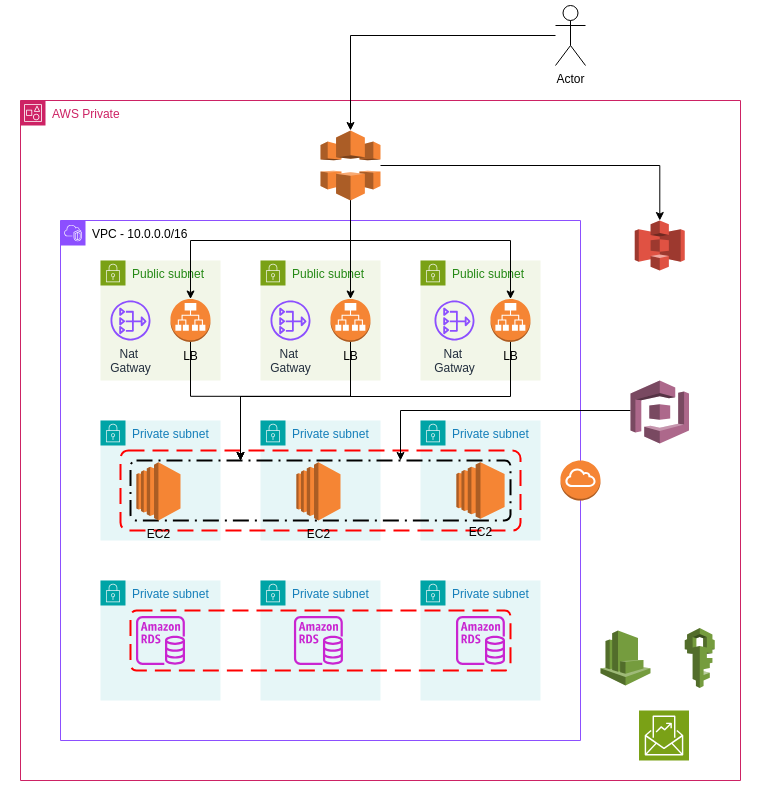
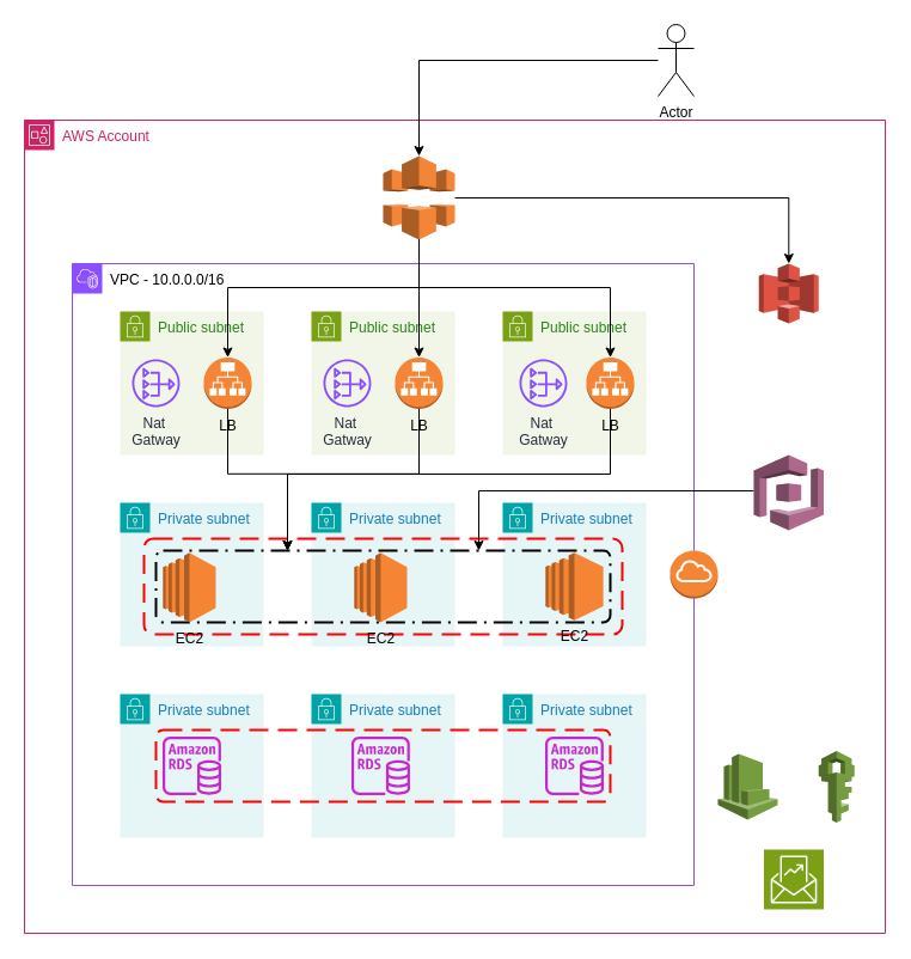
  <mxCell id="0" />
  <mxCell id="1" parent="0" />
- <mxCell id="2" value="AWS Private" style="points=[[0,0],[0.25,0],[0.5,0],[0.75,0],[1,0],[1,0.25],[1,0.5],[1,0.75],[1,1],[0.75,1],[0.5,1],[0.25,1],[0,1],[0,0.75],[0,0.5],[0,0.25]];outlineConnect=0;gradientColor=none;html=1;whiteSpace=wrap;fontSize=12;fontStyle=0;container=1;pointerEvents=0;collapsible=0;recursiveResize=0;shape=mxgraph.aws4.group;grIcon=mxgraph.aws4.group_account;strokeColor=#CD2264;fillColor=none;verticalAlign=top;align=left;spacingLeft=30;fontColor=#CD2264;dashed=0;" parent="1" vertex="1"><mxGeometry x="20" y="100" width="720" height="680" as="geometry" /></mxCell>
+ <mxCell id="2" value="AWS Account" style="points=[[0,0],[0.25,0],[0.5,0],[0.75,0],[1,0],[1,0.25],[1,0.5],[1,0.75],[1,1],[0.75,1],[0.5,1],[0.25,1],[0,1],[0,0.75],[0,0.5],[0,0.25]];outlineConnect=0;gradientColor=none;html=1;whiteSpace=wrap;fontSize=12;fontStyle=0;container=1;pointerEvents=0;collapsible=0;recursiveResize=0;shape=mxgraph.aws4.group;grIcon=mxgraph.aws4.group_account;strokeColor=#CD2264;fillColor=none;verticalAlign=top;align=left;spacingLeft=30;fontColor=#CD2264;dashed=0;" parent="1" vertex="1"><mxGeometry x="20" y="100" width="720" height="680" as="geometry" /></mxCell>
  <mxCell id="3" value="&lt;font color=&quot;#000000&quot;&gt;VPC - 10.0.0.0/16&lt;/font&gt;" style="points=[[0,0],[0.25,0],[0.5,0],[0.75,0],[1,0],[1,0.25],[1,0.5],[1,0.75],[1,1],[0.75,1],[0.5,1],[0.25,1],[0,1],[0,0.75],[0,0.5],[0,0.25]];outlineConnect=0;gradientColor=none;html=1;whiteSpace=wrap;fontSize=12;fontStyle=0;container=1;pointerEvents=0;collapsible=0;recursiveResize=0;shape=mxgraph.aws4.group;grIcon=mxgraph.aws4.group_vpc2;strokeColor=#8C4FFF;fillColor=none;verticalAlign=top;align=left;spacingLeft=30;fontColor=#AAB7B8;dashed=0;" parent="2" vertex="1"><mxGeometry x="40" y="120" width="520" height="520" as="geometry" /></mxCell>
  <mxCell id="4" value="Private subnet" style="points=[[0,0],[0.25,0],[0.5,0],[0.75,0],[1,0],[1,0.25],[1,0.5],[1,0.75],[1,1],[0.75,1],[0.5,1],[0.25,1],[0,1],[0,0.75],[0,0.5],[0,0.25]];outlineConnect=0;gradientColor=none;html=1;whiteSpace=wrap;fontSize=12;fontStyle=0;container=1;pointerEvents=0;collapsible=0;recursiveResize=0;shape=mxgraph.aws4.group;grIcon=mxgraph.aws4.group_security_group;grStroke=0;strokeColor=#00A4A6;fillColor=#E6F6F7;verticalAlign=top;align=left;spacingLeft=30;fontColor=#147EBA;dashed=0;" parent="3" vertex="1"><mxGeometry x="359.99" y="360" width="120" height="120" as="geometry" /></mxCell>
  <mxCell id="5" value="" style="sketch=0;outlineConnect=0;fontColor=#232F3E;gradientColor=none;fillColor=#C925D1;strokeColor=none;dashed=0;verticalLabelPosition=bottom;verticalAlign=top;align=center;html=1;fontSize=12;fontStyle=0;aspect=fixed;pointerEvents=1;shape=mxgraph.aws4.rds_instance;" parent="4" vertex="1"><mxGeometry x="35.5" y="35.5" width="49" height="49" as="geometry" /></mxCell>
  <mxCell id="6" value="Private subnet" style="points=[[0,0],[0.25,0],[0.5,0],[0.75,0],[1,0],[1,0.25],[1,0.5],[1,0.75],[1,1],[0.75,1],[0.5,1],[0.25,1],[0,1],[0,0.75],[0,0.5],[0,0.25]];outlineConnect=0;gradientColor=none;html=1;whiteSpace=wrap;fontSize=12;fontStyle=0;container=1;pointerEvents=0;collapsible=0;recursiveResize=0;shape=mxgraph.aws4.group;grIcon=mxgraph.aws4.group_security_group;grStroke=0;strokeColor=#00A4A6;fillColor=#E6F6F7;verticalAlign=top;align=left;spacingLeft=30;fontColor=#147EBA;dashed=0;" parent="3" vertex="1"><mxGeometry x="199.99" y="360" width="120" height="120" as="geometry" /></mxCell>
  <mxCell id="7" value="" style="sketch=0;outlineConnect=0;fontColor=#232F3E;gradientColor=none;fillColor=#C925D1;strokeColor=none;dashed=0;verticalLabelPosition=bottom;verticalAlign=top;align=center;html=1;fontSize=12;fontStyle=0;aspect=fixed;pointerEvents=1;shape=mxgraph.aws4.rds_instance;" parent="6" vertex="1"><mxGeometry x="33.44" y="35.5" width="49" height="49" as="geometry" /></mxCell>
  <mxCell id="8" value="Private subnet" style="points=[[0,0],[0.25,0],[0.5,0],[0.75,0],[1,0],[1,0.25],[1,0.5],[1,0.75],[1,1],[0.75,1],[0.5,1],[0.25,1],[0,1],[0,0.75],[0,0.5],[0,0.25]];outlineConnect=0;gradientColor=none;html=1;whiteSpace=wrap;fontSize=12;fontStyle=0;container=1;pointerEvents=0;collapsible=0;recursiveResize=0;shape=mxgraph.aws4.group;grIcon=mxgraph.aws4.group_security_group;grStroke=0;strokeColor=#00A4A6;fillColor=#E6F6F7;verticalAlign=top;align=left;spacingLeft=30;fontColor=#147EBA;dashed=0;" parent="3" vertex="1"><mxGeometry x="39.99" y="360" width="120" height="120" as="geometry" /></mxCell>
  <mxCell id="9" value="" style="sketch=0;outlineConnect=0;fontColor=#232F3E;gradientColor=none;fillColor=#C925D1;strokeColor=none;dashed=0;verticalLabelPosition=bottom;verticalAlign=top;align=center;html=1;fontSize=12;fontStyle=0;aspect=fixed;pointerEvents=1;shape=mxgraph.aws4.rds_instance;" parent="8" vertex="1"><mxGeometry x="35.5" y="35.5" width="49" height="49" as="geometry" /></mxCell>
  <mxCell id="10" value="" style="rounded=1;arcSize=10;dashed=1;strokeColor=#ff0000;fillColor=none;gradientColor=none;dashPattern=8 4;strokeWidth=2;" parent="3" vertex="1"><mxGeometry x="69.99" y="390" width="380" height="60" as="geometry" /></mxCell>
  <mxCell id="11" value="Private subnet" style="points=[[0,0],[0.25,0],[0.5,0],[0.75,0],[1,0],[1,0.25],[1,0.5],[1,0.75],[1,1],[0.75,1],[0.5,1],[0.25,1],[0,1],[0,0.75],[0,0.5],[0,0.25]];outlineConnect=0;gradientColor=none;html=1;whiteSpace=wrap;fontSize=12;fontStyle=0;container=1;pointerEvents=0;collapsible=0;recursiveResize=0;shape=mxgraph.aws4.group;grIcon=mxgraph.aws4.group_security_group;grStroke=0;strokeColor=#00A4A6;fillColor=#E6F6F7;verticalAlign=top;align=left;spacingLeft=30;fontColor=#147EBA;dashed=0;" parent="3" vertex="1"><mxGeometry x="360" y="200" width="120" height="120" as="geometry" /></mxCell>
  <mxCell id="12" value="Private subnet" style="points=[[0,0],[0.25,0],[0.5,0],[0.75,0],[1,0],[1,0.25],[1,0.5],[1,0.75],[1,1],[0.75,1],[0.5,1],[0.25,1],[0,1],[0,0.75],[0,0.5],[0,0.25]];outlineConnect=0;gradientColor=none;html=1;whiteSpace=wrap;fontSize=12;fontStyle=0;container=1;pointerEvents=0;collapsible=0;recursiveResize=0;shape=mxgraph.aws4.group;grIcon=mxgraph.aws4.group_security_group;grStroke=0;strokeColor=#00A4A6;fillColor=#E6F6F7;verticalAlign=top;align=left;spacingLeft=30;fontColor=#147EBA;dashed=0;" parent="3" vertex="1"><mxGeometry x="200" y="200" width="120" height="120" as="geometry" /></mxCell>
  <mxCell id="13" value="Private subnet" style="points=[[0,0],[0.25,0],[0.5,0],[0.75,0],[1,0],[1,0.25],[1,0.5],[1,0.75],[1,1],[0.75,1],[0.5,1],[0.25,1],[0,1],[0,0.75],[0,0.5],[0,0.25]];outlineConnect=0;gradientColor=none;html=1;whiteSpace=wrap;fontSize=12;fontStyle=0;container=1;pointerEvents=0;collapsible=0;recursiveResize=0;shape=mxgraph.aws4.group;grIcon=mxgraph.aws4.group_security_group;grStroke=0;strokeColor=#00A4A6;fillColor=#E6F6F7;verticalAlign=top;align=left;spacingLeft=30;fontColor=#147EBA;dashed=0;" parent="3" vertex="1"><mxGeometry x="40" y="200" width="120" height="120" as="geometry" /></mxCell>
  <mxCell id="14" value="" style="rounded=1;arcSize=10;dashed=1;fillColor=none;gradientColor=none;dashPattern=8 3 1 3;strokeWidth=2;" parent="3" vertex="1"><mxGeometry x="70" y="240" width="380" height="60" as="geometry" /></mxCell>
  <mxCell id="15" value="" style="rounded=1;arcSize=10;dashed=1;strokeColor=#ff0000;fillColor=none;gradientColor=none;dashPattern=8 4;strokeWidth=2;" parent="3" vertex="1"><mxGeometry x="60" y="230" width="400" height="80" as="geometry" /></mxCell>
  <mxCell id="16" value="Public subnet" style="points=[[0,0],[0.25,0],[0.5,0],[0.75,0],[1,0],[1,0.25],[1,0.5],[1,0.75],[1,1],[0.75,1],[0.5,1],[0.25,1],[0,1],[0,0.75],[0,0.5],[0,0.25]];outlineConnect=0;gradientColor=none;html=1;whiteSpace=wrap;fontSize=12;fontStyle=0;container=1;pointerEvents=0;collapsible=0;recursiveResize=0;shape=mxgraph.aws4.group;grIcon=mxgraph.aws4.group_security_group;grStroke=0;strokeColor=#7AA116;fillColor=#F2F6E8;verticalAlign=top;align=left;spacingLeft=30;fontColor=#248814;dashed=0;" parent="3" vertex="1"><mxGeometry x="40" y="40" width="120" height="120" as="geometry" /></mxCell>
  <mxCell id="17" value="Nat&amp;nbsp;&lt;div&gt;Gatway&lt;/div&gt;" style="sketch=0;outlineConnect=0;fontColor=#232F3E;gradientColor=none;fillColor=#8C4FFF;strokeColor=none;dashed=0;verticalLabelPosition=bottom;verticalAlign=top;align=center;html=1;fontSize=12;fontStyle=0;aspect=fixed;pointerEvents=1;shape=mxgraph.aws4.nat_gateway;" parent="16" vertex="1"><mxGeometry x="10" y="40" width="40" height="40" as="geometry" /></mxCell>
  <mxCell id="18" value="LB" style="outlineConnect=0;dashed=0;verticalLabelPosition=bottom;verticalAlign=top;align=center;html=1;shape=mxgraph.aws3.application_load_balancer;fillColor=#F58534;gradientColor=none;" parent="16" vertex="1"><mxGeometry x="70" y="38.5" width="40" height="43" as="geometry" /></mxCell>
  <mxCell id="19" value="Public subnet" style="points=[[0,0],[0.25,0],[0.5,0],[0.75,0],[1,0],[1,0.25],[1,0.5],[1,0.75],[1,1],[0.75,1],[0.5,1],[0.25,1],[0,1],[0,0.75],[0,0.5],[0,0.25]];outlineConnect=0;gradientColor=none;html=1;whiteSpace=wrap;fontSize=12;fontStyle=0;container=1;pointerEvents=0;collapsible=0;recursiveResize=0;shape=mxgraph.aws4.group;grIcon=mxgraph.aws4.group_security_group;grStroke=0;strokeColor=#7AA116;fillColor=#F2F6E8;verticalAlign=top;align=left;spacingLeft=30;fontColor=#248814;dashed=0;" parent="3" vertex="1"><mxGeometry x="200" y="40" width="120" height="120" as="geometry" /></mxCell>
  <mxCell id="20" value="Nat&amp;nbsp;&lt;div&gt;Gatway&lt;/div&gt;" style="sketch=0;outlineConnect=0;fontColor=#232F3E;gradientColor=none;fillColor=#8C4FFF;strokeColor=none;dashed=0;verticalLabelPosition=bottom;verticalAlign=top;align=center;html=1;fontSize=12;fontStyle=0;aspect=fixed;pointerEvents=1;shape=mxgraph.aws4.nat_gateway;" parent="19" vertex="1"><mxGeometry x="10" y="40" width="40" height="40" as="geometry" /></mxCell>
  <mxCell id="21" value="LB" style="outlineConnect=0;dashed=0;verticalLabelPosition=bottom;verticalAlign=top;align=center;html=1;shape=mxgraph.aws3.application_load_balancer;fillColor=#F58534;gradientColor=none;" parent="19" vertex="1"><mxGeometry x="70" y="38.5" width="40" height="43" as="geometry" /></mxCell>
  <mxCell id="22" value="Public subnet" style="points=[[0,0],[0.25,0],[0.5,0],[0.75,0],[1,0],[1,0.25],[1,0.5],[1,0.75],[1,1],[0.75,1],[0.5,1],[0.25,1],[0,1],[0,0.75],[0,0.5],[0,0.25]];outlineConnect=0;gradientColor=none;html=1;whiteSpace=wrap;fontSize=12;fontStyle=0;container=1;pointerEvents=0;collapsible=0;recursiveResize=0;shape=mxgraph.aws4.group;grIcon=mxgraph.aws4.group_security_group;grStroke=0;strokeColor=#7AA116;fillColor=#F2F6E8;verticalAlign=top;align=left;spacingLeft=30;fontColor=#248814;dashed=0;" parent="3" vertex="1"><mxGeometry x="360" y="40" width="120" height="120" as="geometry" /></mxCell>
  <mxCell id="23" value="Nat&amp;nbsp;&lt;div&gt;Gatway&lt;/div&gt;" style="sketch=0;outlineConnect=0;fontColor=#232F3E;gradientColor=none;fillColor=#8C4FFF;strokeColor=none;dashed=0;verticalLabelPosition=bottom;verticalAlign=top;align=center;html=1;fontSize=12;fontStyle=0;aspect=fixed;pointerEvents=1;shape=mxgraph.aws4.nat_gateway;" parent="22" vertex="1"><mxGeometry x="14" y="40" width="40" height="40" as="geometry" /></mxCell>
  <mxCell id="24" value="LB" style="outlineConnect=0;dashed=0;verticalLabelPosition=bottom;verticalAlign=top;align=center;html=1;shape=mxgraph.aws3.application_load_balancer;fillColor=#F58534;gradientColor=none;" parent="22" vertex="1"><mxGeometry x="70" y="38.5" width="40" height="43" as="geometry" /></mxCell>
  <mxCell id="25" value="EC2" style="outlineConnect=0;dashed=0;verticalLabelPosition=bottom;verticalAlign=top;align=center;html=1;shape=mxgraph.aws3.ec2;fillColor=#F58534;gradientColor=none;" parent="3" vertex="1"><mxGeometry x="75.87" y="241.75" width="44.12" height="58.25" as="geometry" /></mxCell>
  <mxCell id="26" value="EC2" style="outlineConnect=0;dashed=0;verticalLabelPosition=bottom;verticalAlign=top;align=center;html=1;shape=mxgraph.aws3.ec2;fillColor=#F58534;gradientColor=none;" parent="3" vertex="1"><mxGeometry x="235.86" y="241.75" width="44.13" height="58.25" as="geometry" /></mxCell>
  <mxCell id="27" value="EC2" style="outlineConnect=0;dashed=0;verticalLabelPosition=bottom;verticalAlign=top;align=center;html=1;shape=mxgraph.aws3.ec2;fillColor=#F58534;gradientColor=none;" parent="3" vertex="1"><mxGeometry x="395.86" y="241.75" width="48.25" height="56.5" as="geometry" /></mxCell>
  <mxCell id="28" value="" style="edgeStyle=orthogonalEdgeStyle;rounded=0;orthogonalLoop=1;jettySize=auto;html=1;entryX=0.3;entryY=0.125;entryDx=0;entryDy=0;entryPerimeter=0;" parent="3" source="21" target="15" edge="1"><mxGeometry relative="1" as="geometry"><mxPoint x="180" y="180" as="targetPoint" /></mxGeometry></mxCell>
  <mxCell id="29" value="" style="edgeStyle=orthogonalEdgeStyle;rounded=0;orthogonalLoop=1;jettySize=auto;html=1;entryX=0.3;entryY=0.125;entryDx=0;entryDy=0;entryPerimeter=0;" parent="3" source="18" target="15" edge="1"><mxGeometry relative="1" as="geometry" /></mxCell>
  <mxCell id="30" value="" style="edgeStyle=orthogonalEdgeStyle;rounded=0;orthogonalLoop=1;jettySize=auto;html=1;" parent="3" source="24" edge="1"><mxGeometry relative="1" as="geometry"><mxPoint x="180" y="240" as="targetPoint" /><Array as="points"><mxPoint x="450" y="176" /></Array></mxGeometry></mxCell>
  <mxCell id="31" value="" style="outlineConnect=0;dashed=0;verticalLabelPosition=bottom;verticalAlign=top;align=center;html=1;shape=mxgraph.aws3.internet_gateway;fillColor=#F58534;gradientColor=none;" parent="2" vertex="1"><mxGeometry x="540" y="360" width="40" height="40" as="geometry" /></mxCell>
  <mxCell id="32" value="" style="outlineConnect=0;dashed=0;verticalLabelPosition=bottom;verticalAlign=top;align=center;html=1;shape=mxgraph.aws3.s3;fillColor=#E05243;gradientColor=none;" parent="2" vertex="1"><mxGeometry x="614.25" y="120" width="50" height="50" as="geometry" /></mxCell>
  <mxCell id="33" value="" style="edgeStyle=orthogonalEdgeStyle;rounded=0;orthogonalLoop=1;jettySize=auto;html=1;" parent="2" source="35" target="32" edge="1"><mxGeometry relative="1" as="geometry" /></mxCell>
  <mxCell id="34" value="" style="edgeStyle=orthogonalEdgeStyle;rounded=0;orthogonalLoop=1;jettySize=auto;html=1;exitX=0.5;exitY=1;exitDx=0;exitDy=0;exitPerimeter=0;" parent="2" source="35" target="21" edge="1"><mxGeometry relative="1" as="geometry"><Array as="points"><mxPoint x="330" y="120" /><mxPoint x="330" y="120" /></Array></mxGeometry></mxCell>
  <mxCell id="35" value="" style="outlineConnect=0;dashed=0;verticalLabelPosition=bottom;verticalAlign=top;align=center;html=1;shape=mxgraph.aws3.cloudfront;fillColor=#F58536;gradientColor=none;" parent="2" vertex="1"><mxGeometry x="300" y="30" width="60" height="70" as="geometry" /></mxCell>
  <mxCell id="36" value="" style="outlineConnect=0;dashed=0;verticalLabelPosition=bottom;verticalAlign=top;align=center;html=1;shape=mxgraph.aws3.iam;fillColor=#759C3E;gradientColor=none;" parent="2" vertex="1"><mxGeometry x="664.25" y="527.5" width="30" height="60" as="geometry" /></mxCell>
  <mxCell id="37" value="" style="edgeStyle=orthogonalEdgeStyle;rounded=0;orthogonalLoop=1;jettySize=auto;html=1;entryX=0.7;entryY=0.125;entryDx=0;entryDy=0;entryPerimeter=0;" parent="2" source="38" target="15" edge="1"><mxGeometry relative="1" as="geometry"><Array as="points"><mxPoint x="380" y="310" /></Array></mxGeometry></mxCell>
  <mxCell id="38" value="" style="outlineConnect=0;dashed=0;verticalLabelPosition=bottom;verticalAlign=top;align=center;html=1;shape=mxgraph.aws3.cognito;fillColor=#AD688B;gradientColor=none;" parent="2" vertex="1"><mxGeometry x="610" y="280" width="58.5" height="63" as="geometry" /></mxCell>
  <mxCell id="39" value="" style="outlineConnect=0;dashed=0;verticalLabelPosition=bottom;verticalAlign=top;align=center;html=1;shape=mxgraph.aws3.cloudwatch;fillColor=#759C3E;gradientColor=none;" parent="2" vertex="1"><mxGeometry x="580" y="530" width="50" height="55" as="geometry" /></mxCell>
  <mxCell id="40" value="" style="sketch=0;points=[[0,0,0],[0.25,0,0],[0.5,0,0],[0.75,0,0],[1,0,0],[0,1,0],[0.25,1,0],[0.5,1,0],[0.75,1,0],[1,1,0],[0,0.25,0],[0,0.5,0],[0,0.75,0],[1,0.25,0],[1,0.5,0],[1,0.75,0]];outlineConnect=0;fontColor=#232F3E;fillColor=#7AA116;strokeColor=#ffffff;dashed=0;verticalLabelPosition=bottom;verticalAlign=top;align=center;html=1;fontSize=12;fontStyle=0;aspect=fixed;shape=mxgraph.aws4.resourceIcon;resIcon=mxgraph.aws4.budgets_2;" parent="2" vertex="1"><mxGeometry x="618.5" y="610" width="50" height="50" as="geometry" /></mxCell>
  <mxCell id="41" value="" style="edgeStyle=orthogonalEdgeStyle;rounded=0;orthogonalLoop=1;jettySize=auto;html=1;exitX=0.5;exitY=1;exitDx=0;exitDy=0;exitPerimeter=0;" parent="2" source="35" target="24" edge="1"><mxGeometry relative="1" as="geometry"><mxPoint x="300" y="110" as="sourcePoint" /><mxPoint x="340" y="209" as="targetPoint" /><Array as="points"><mxPoint x="330" y="140" /><mxPoint x="490" y="140" /></Array></mxGeometry></mxCell>
  <mxCell id="42" value="" style="edgeStyle=orthogonalEdgeStyle;rounded=0;orthogonalLoop=1;jettySize=auto;html=1;entryX=0.5;entryY=0;entryDx=0;entryDy=0;entryPerimeter=0;" parent="2" source="35" target="18" edge="1"><mxGeometry relative="1" as="geometry"><mxPoint x="300" y="110" as="sourcePoint" /><mxPoint x="500" y="209" as="targetPoint" /><Array as="points"><mxPoint x="330" y="140" /><mxPoint x="170" y="140" /></Array></mxGeometry></mxCell>
  <mxCell id="43" value="" style="edgeStyle=orthogonalEdgeStyle;rounded=0;orthogonalLoop=1;jettySize=auto;html=1;" parent="1" source="44" target="35" edge="1"><mxGeometry relative="1" as="geometry" /></mxCell>
- <mxCell id="44" value="Actor" style="shape=umlActor;verticalLabelPosition=bottom;verticalAlign=top;html=1;outlineConnect=0;" parent="1" vertex="1"><mxGeometry x="555" y="5" width="30" height="60" as="geometry" /></mxCell>
+ <mxCell id="44" value="Actor" style="shape=umlActor;verticalLabelPosition=bottom;verticalAlign=top;html=1;outlineConnect=0;" parent="1" vertex="1"><mxGeometry x="550" y="20" width="30" height="60" as="geometry" /></mxCell>
